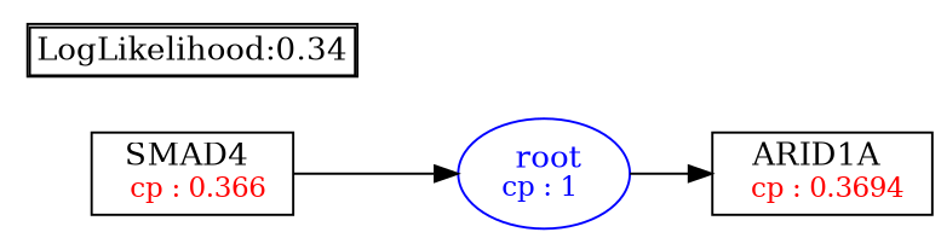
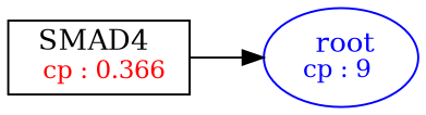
  digraph {
    fontsize=10
    rankdir=LR
    node [shape=box]
-   n1 [color=Blue label=<<font color='Blue'> root</font><br/><font color='Blue' POINT-SIZE='12'>cp : 1 </font>> shape=oval]
-   n2 [label=<ARID1A <br/> <font color='Red' POINT-SIZE='12'> cp : 0.3694 </font>>]
+   n1 [color=Blue label=<<font color='Blue'> root</font><br/><font color='Blue' POINT-SIZE='12'>cp : 9 </font>> shape=oval]
    n3 [label=<SMAD4 <br/> <font color='Red' POINT-SIZE='12'> cp : 0.366 </font>>]
-   n4 [label=<<TABLE BORDER="1" CELLBORDER="1" CELLSPACING="0" >     <TR><TD ALIGN="LEFT">LogLikelihood:0.34</TD></TR>     </TABLE>> shape=plaintext]
-   n1 -> n2
    n3 -> n1
  }
